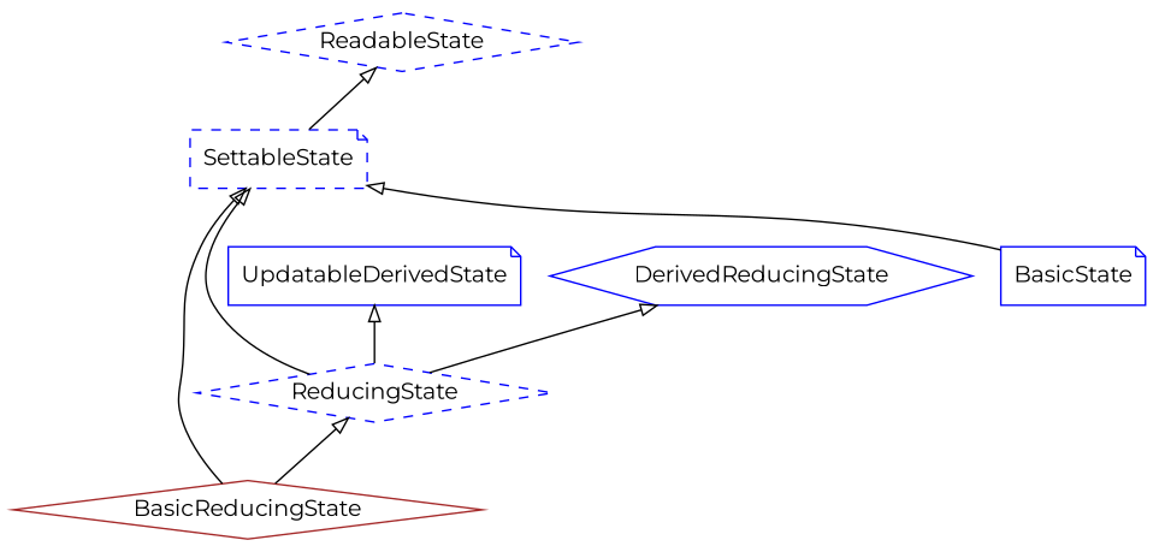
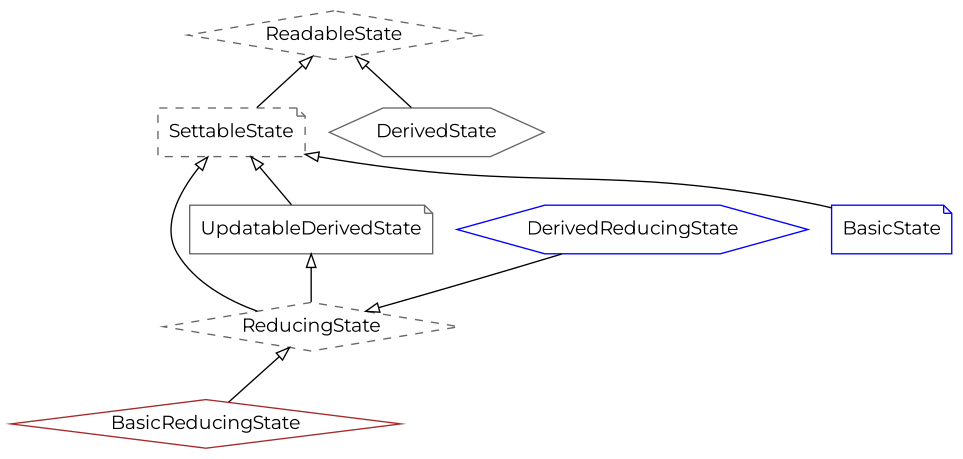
  strict digraph {
    fontname=Montserrat
    rankdir=BT
    node [color=blue fontname=Montserrat shape=diamond style=solid]
    edge [arrowhead=empty fontname=Montserrat]
-   ReadableState [style=dashed]
-   SettableState [shape=note style=dashed]
-   ReducingState [style=dashed]
-   UpdatableDerivedState [shape=note]
+   ReadableState [color=gray40 style=dashed]
+   SettableState [color=gray40 shape=note style=dashed]
+   ReducingState [color=gray40 style=dashed]
+   UpdatableDerivedState [color=gray40 shape=note]
    BasicState [shape=note]
+   DerivedState [color=gray40 shape=hexagon]
    BasicReducingState [color=brown]
    DerivedReducingState [shape=hexagon]
    SettableState -> ReadableState
    ReducingState -> SettableState
    ReducingState -> UpdatableDerivedState
-   BasicReducingState -> SettableState
+   UpdatableDerivedState -> SettableState
    BasicState -> SettableState
+   DerivedState -> ReadableState
    BasicReducingState -> ReducingState
-   ReducingState -> DerivedReducingState
+   DerivedReducingState -> ReducingState
  }
